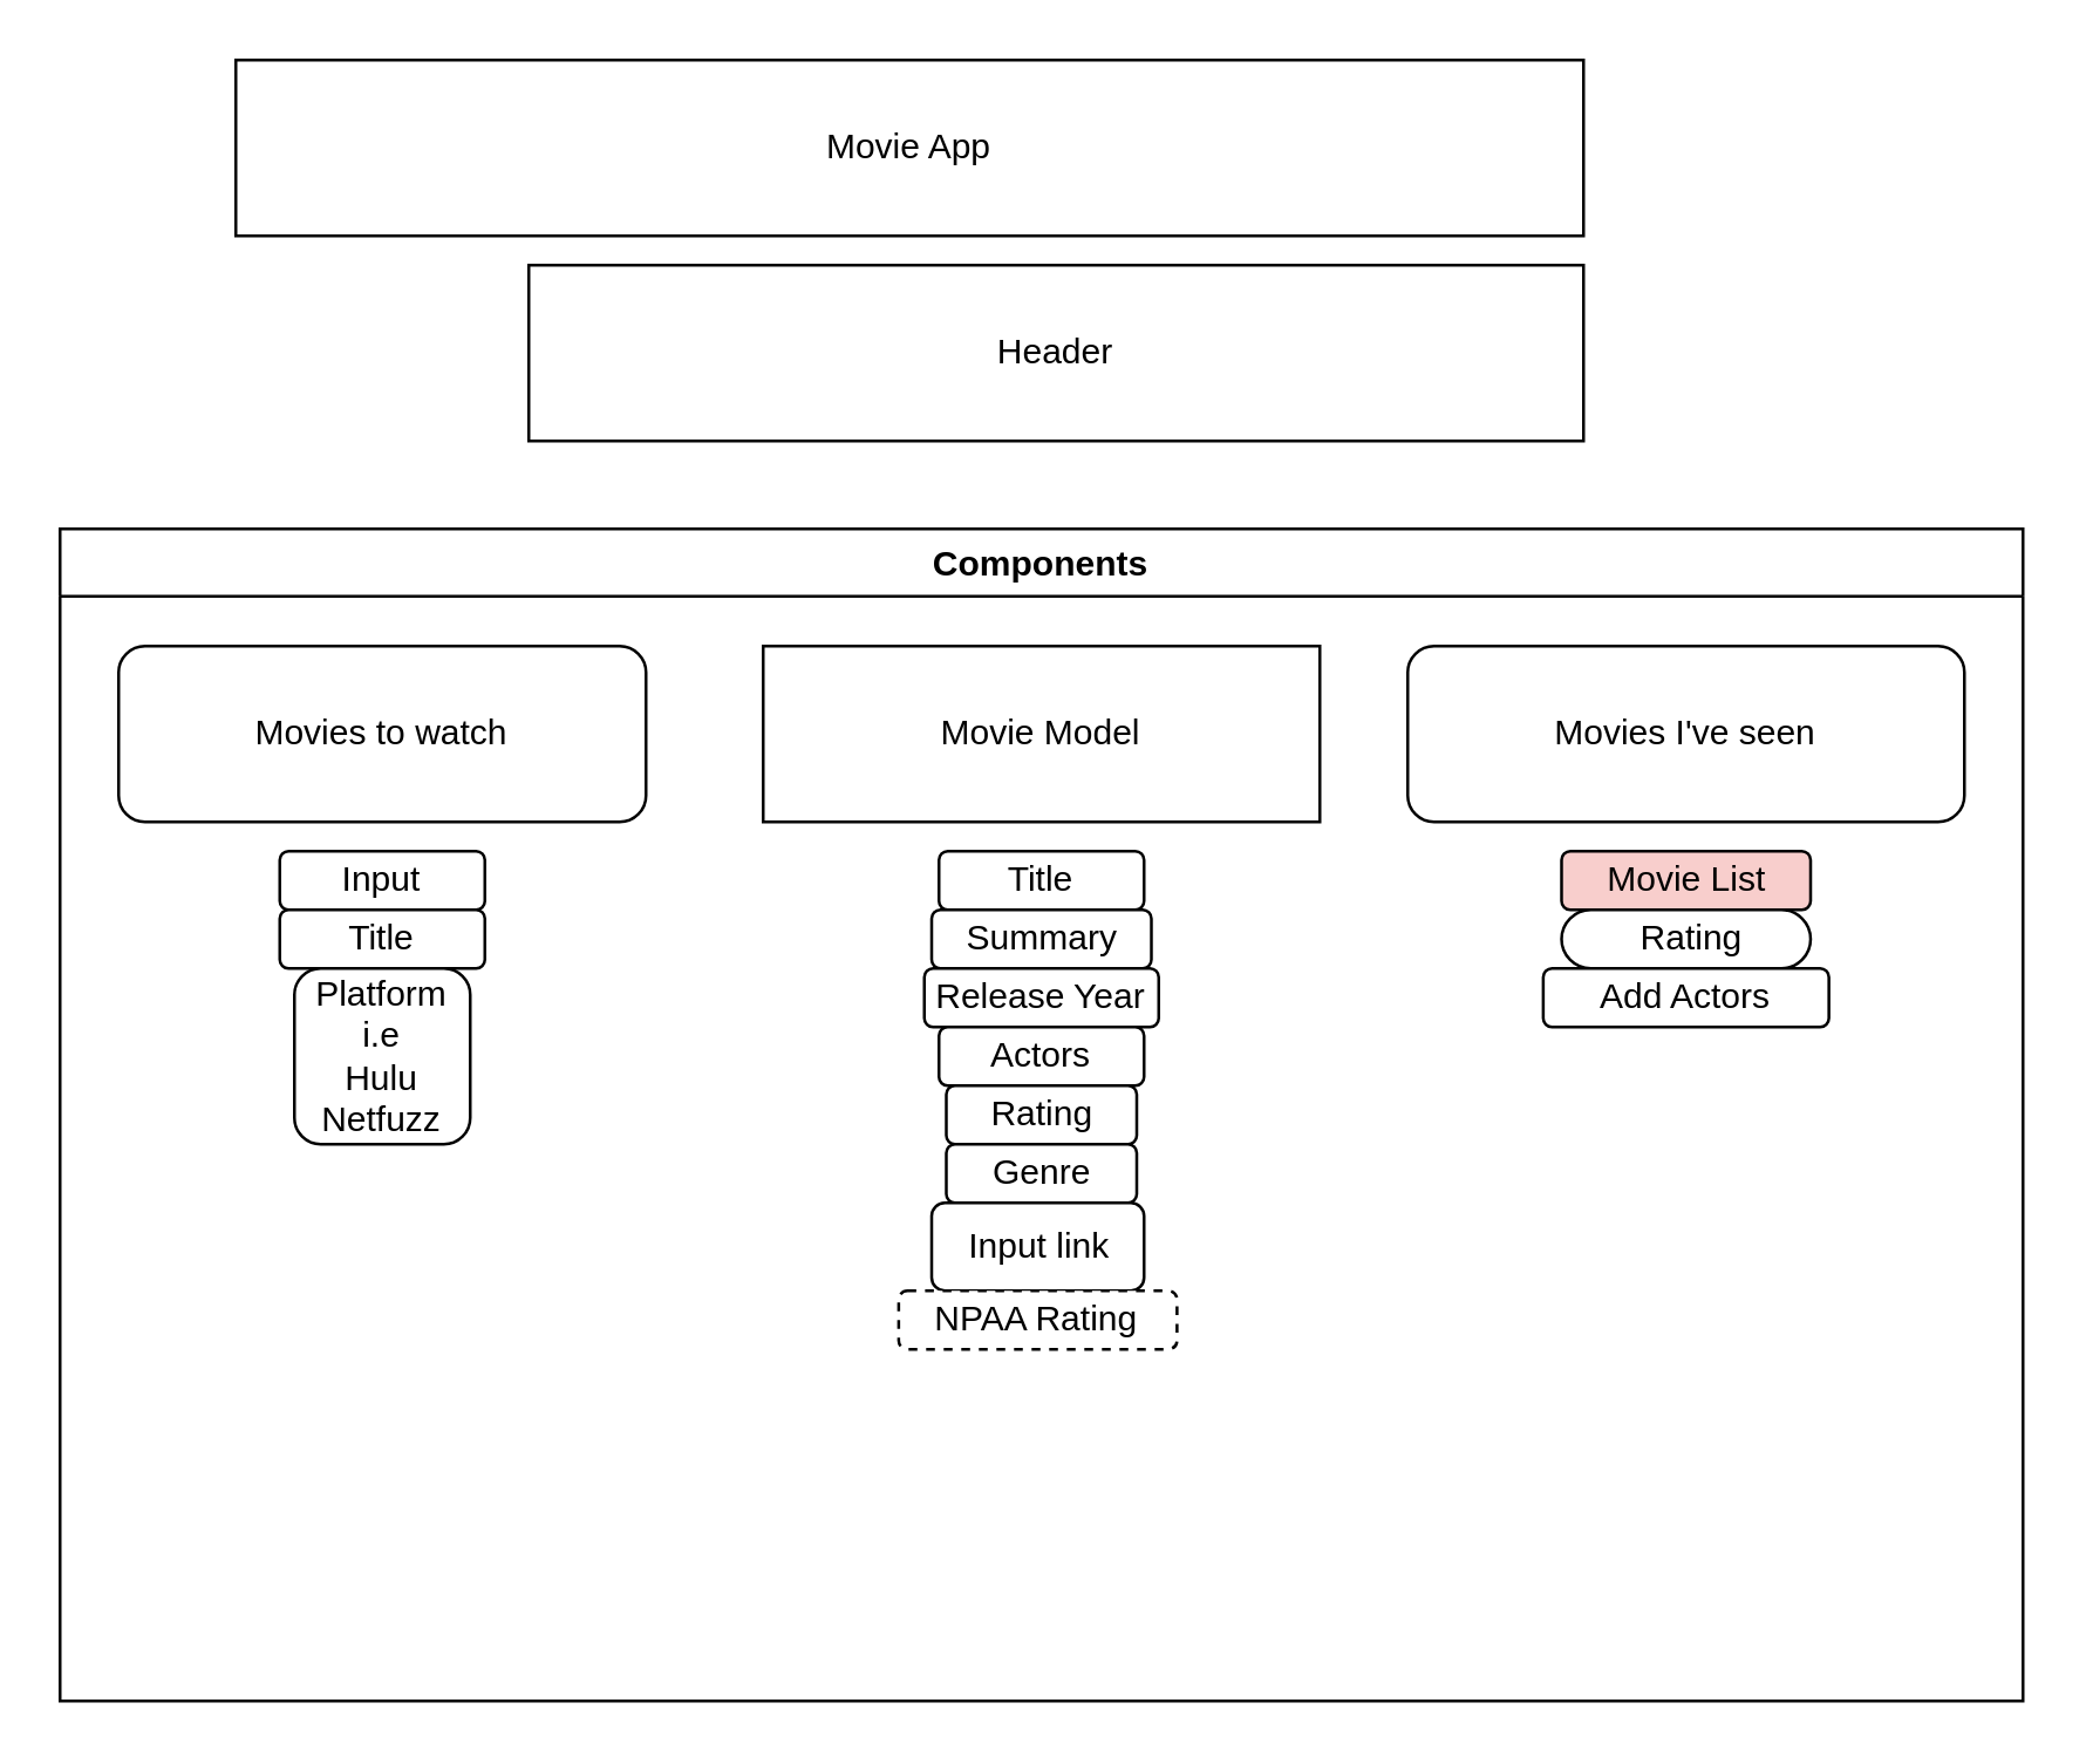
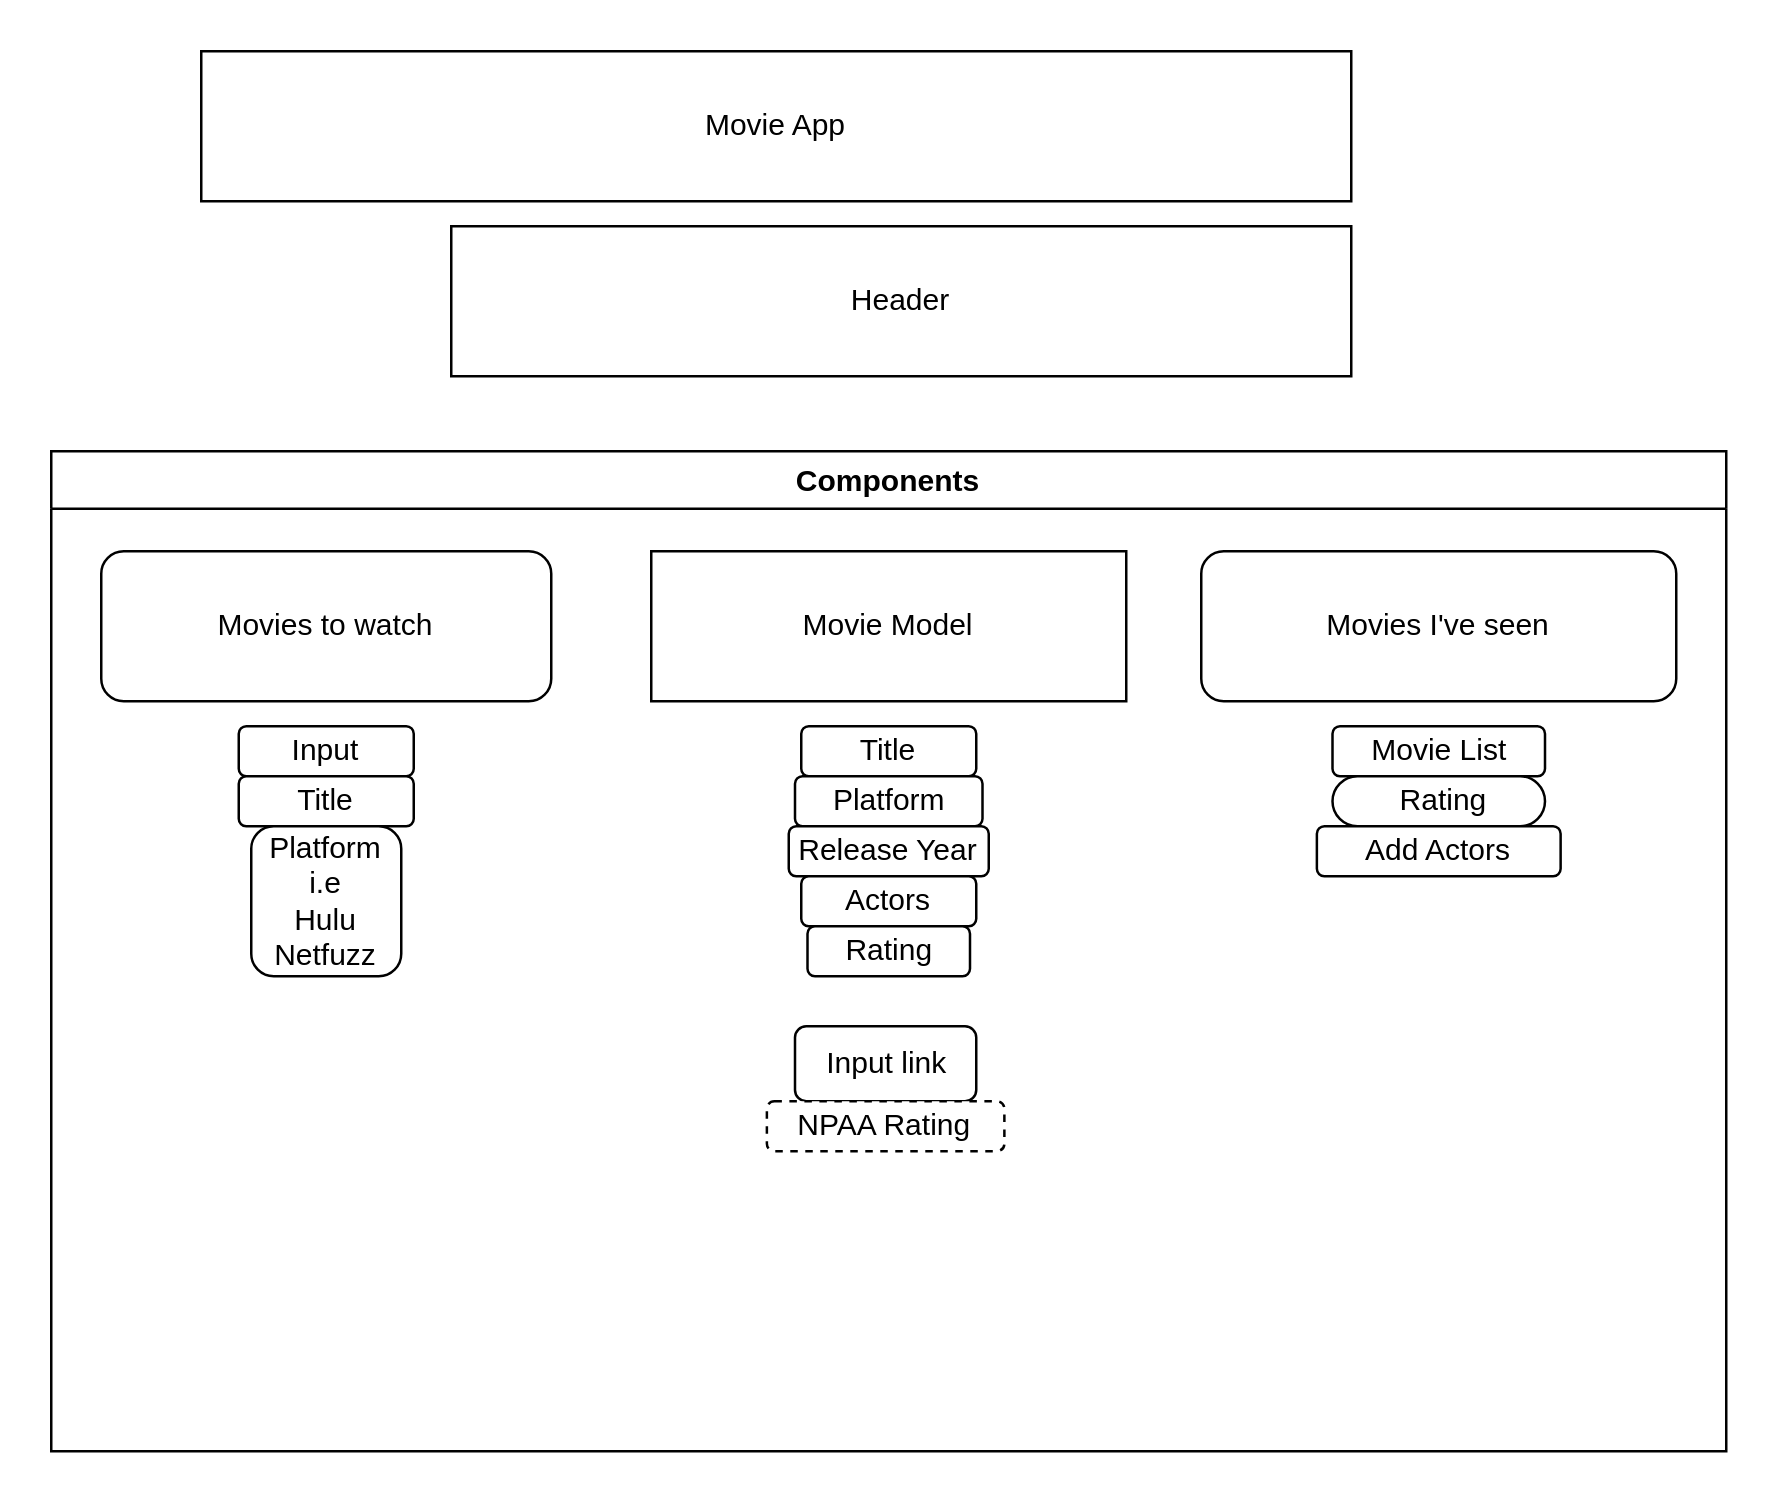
  <mxCell id="0" />
  <mxCell id="1" parent="0" />
  <mxCell id="2" value="Movie App" style="rounded=0;whiteSpace=wrap;html=1;" parent="1" vertex="1"><mxGeometry x="80" y="20" width="460" height="60" as="geometry" /></mxCell>
  <mxCell id="3" value="Header" style="rounded=0;whiteSpace=wrap;html=1;" parent="1" vertex="1"><mxGeometry x="180" y="90" width="360" height="60" as="geometry" /></mxCell>
  <mxCell id="4" value="Components" style="swimlane;" parent="1" vertex="1"><mxGeometry x="20" y="180" width="670" height="400" as="geometry" /></mxCell>
  <mxCell id="5" value="Title" style="rounded=1;whiteSpace=wrap;html=1;" parent="4" vertex="1"><mxGeometry x="300" y="110" width="70" height="20" as="geometry" /></mxCell>
  <mxCell id="6" value="Movies I've seen" style="rounded=1;whiteSpace=wrap;html=1;" parent="4" vertex="1"><mxGeometry x="460" y="40" width="190" height="60" as="geometry" /></mxCell>
  <mxCell id="7" value="Movies to watch" style="rounded=1;whiteSpace=wrap;html=1;" parent="4" vertex="1"><mxGeometry x="20" y="40" width="180" height="60" as="geometry" /></mxCell>
  <mxCell id="8" value="Movie Model" style="whiteSpace=wrap;html=1;rounded=0;" parent="4" vertex="1"><mxGeometry x="240" y="40" width="190" height="60" as="geometry" /></mxCell>
- <mxCell id="9" value="Summary" style="rounded=1;whiteSpace=wrap;html=1;" parent="4" vertex="1"><mxGeometry x="297.5" y="130" width="75" height="20" as="geometry" /></mxCell>
+ <mxCell id="9" value="Platform" style="rounded=1;whiteSpace=wrap;html=1;" parent="4" vertex="1"><mxGeometry x="297.5" y="130" width="75" height="20" as="geometry" /></mxCell>
  <mxCell id="10" value="Release Year" style="rounded=1;whiteSpace=wrap;html=1;" parent="4" vertex="1"><mxGeometry x="295" y="150" width="80" height="20" as="geometry" /></mxCell>
  <mxCell id="11" value="Actors" style="rounded=1;whiteSpace=wrap;html=1;" parent="4" vertex="1"><mxGeometry x="300" y="170" width="70" height="20" as="geometry" /></mxCell>
  <mxCell id="12" value="Rating" style="rounded=1;whiteSpace=wrap;html=1;" parent="4" vertex="1"><mxGeometry x="302.5" y="190" width="65" height="20" as="geometry" /></mxCell>
- <mxCell id="13" value="Genre" style="rounded=1;whiteSpace=wrap;html=1;" parent="4" vertex="1"><mxGeometry x="302.5" y="210" width="65" height="20" as="geometry" /></mxCell>
  <mxCell id="14" value="Input" style="rounded=1;whiteSpace=wrap;html=1;" parent="4" vertex="1"><mxGeometry x="75" y="110" width="70" height="20" as="geometry" /></mxCell>
  <mxCell id="15" value="Input link" style="rounded=1;whiteSpace=wrap;html=1;" parent="4" vertex="1"><mxGeometry x="297.5" y="230" width="72.5" height="30" as="geometry" /></mxCell>
- <mxCell id="16" value="Movie List" style="rounded=1;whiteSpace=wrap;html=1;fillColor=#f8cecc;" parent="4" vertex="1"><mxGeometry x="512.5" y="110" width="85" height="20" as="geometry" /></mxCell>
+ <mxCell id="16" value="Movie List" style="rounded=1;whiteSpace=wrap;html=1;" parent="4" vertex="1"><mxGeometry x="512.5" y="110" width="85" height="20" as="geometry" /></mxCell>
  <mxCell id="17" value="&amp;nbsp;Rating" style="rounded=1;whiteSpace=wrap;html=1;arcSize=50;" parent="4" vertex="1"><mxGeometry x="512.5" y="130" width="85" height="20" as="geometry" /></mxCell>
  <mxCell id="18" value="Add Actors" style="rounded=1;whiteSpace=wrap;html=1;" parent="4" vertex="1"><mxGeometry x="506.25" y="150" width="97.5" height="20" as="geometry" /></mxCell>
  <mxCell id="19" value="Title" style="rounded=1;whiteSpace=wrap;html=1;" parent="4" vertex="1"><mxGeometry x="75" y="130" width="70" height="20" as="geometry" /></mxCell>
  <mxCell id="20" value="NPAA Rating" style="rounded=1;whiteSpace=wrap;html=1;dashed=1;" parent="4" vertex="1"><mxGeometry x="286.25" y="260" width="95" height="20" as="geometry" /></mxCell>
  <mxCell id="21" value="Platform&lt;br&gt;i.e&lt;br&gt;Hulu&lt;br&gt;Netfuzz" style="rounded=1;whiteSpace=wrap;html=1;" vertex="1" parent="4"><mxGeometry x="80" y="150" width="60" height="60" as="geometry" /></mxCell>
